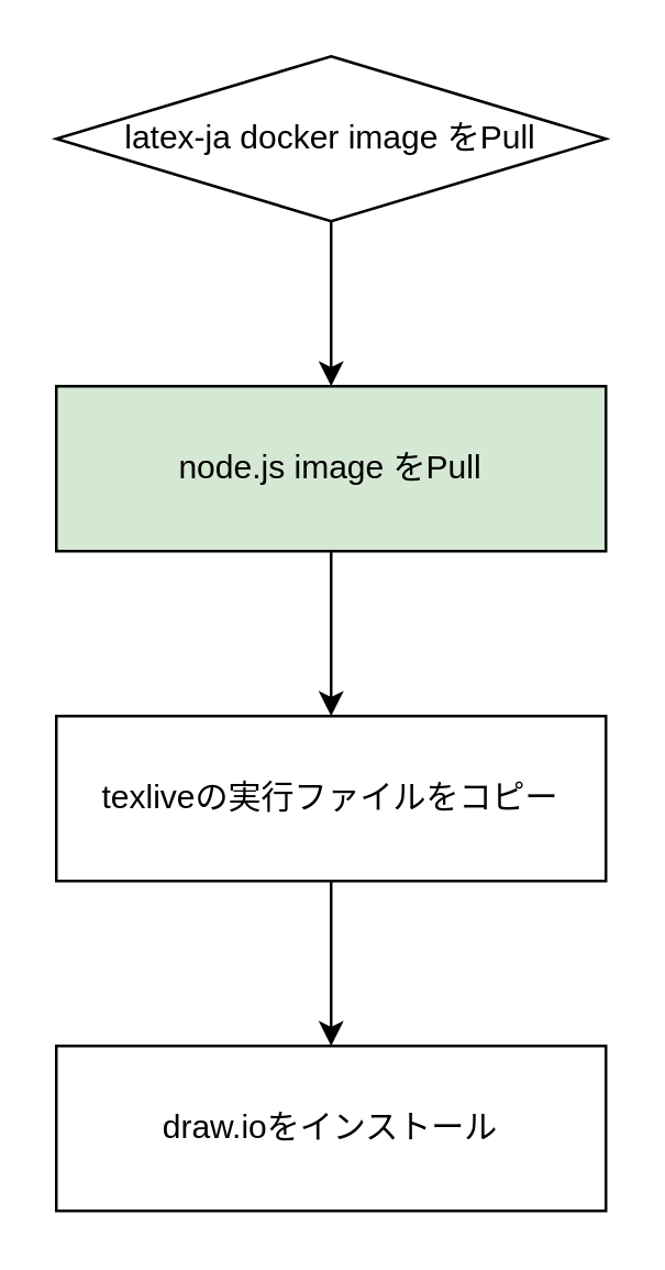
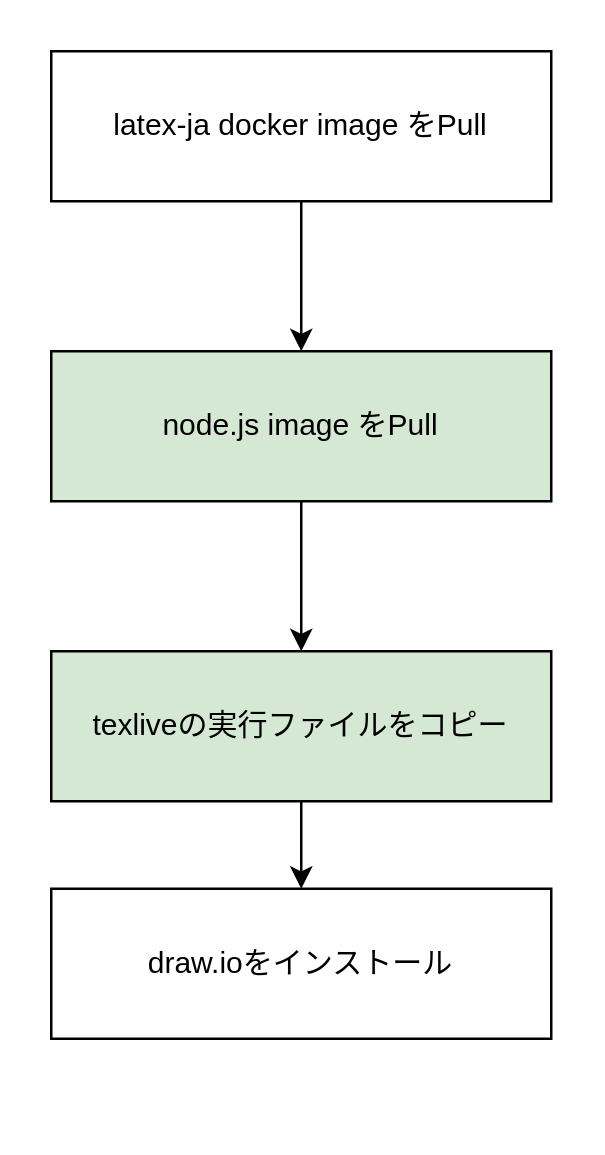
  <mxCell id="0" />
  <mxCell id="1" parent="0" />
  <mxCell id="2" value="" style="edgeStyle=none;html=1;" edge="1" parent="1" source="3" target="5"><mxGeometry relative="1" as="geometry" /></mxCell>
- <mxCell id="3" value="latex-ja docker image をPull" style="rhombus;whiteSpace=wrap;html=1;" vertex="1" parent="1"><mxGeometry x="20" y="20" width="200" height="60" as="geometry" /></mxCell>
+ <mxCell id="3" value="latex-ja docker image をPull" style="rounded=0;whiteSpace=wrap;html=1;" vertex="1" parent="1"><mxGeometry x="20" y="20" width="200" height="60" as="geometry" /></mxCell>
  <mxCell id="4" value="" style="edgeStyle=none;html=1;" edge="1" parent="1" source="5" target="7"><mxGeometry relative="1" as="geometry" /></mxCell>
  <mxCell id="5" value="node.js image をPull" style="whiteSpace=wrap;html=1;rounded=0;fillColor=#d5e8d4;" vertex="1" parent="1"><mxGeometry x="20" y="140" width="200" height="60" as="geometry" /></mxCell>
  <mxCell id="6" value="" style="edgeStyle=none;html=1;" edge="1" parent="1" source="7" target="8"><mxGeometry relative="1" as="geometry" /></mxCell>
- <mxCell id="7" value="texliveの実行ファイルをコピー" style="whiteSpace=wrap;html=1;rounded=0;" vertex="1" parent="1"><mxGeometry x="20" y="260" width="200" height="60" as="geometry" /></mxCell>
- <mxCell id="8" value="draw.ioをインストール" style="whiteSpace=wrap;html=1;rounded=0;" vertex="1" parent="1"><mxGeometry x="20" y="380" width="200" height="60" as="geometry" /></mxCell>
+ <mxCell id="7" value="texliveの実行ファイルをコピー" style="whiteSpace=wrap;html=1;rounded=0;fillColor=#d5e8d4;" vertex="1" parent="1"><mxGeometry x="20" y="260" width="200" height="60" as="geometry" /></mxCell>
+ <mxCell id="8" value="draw.ioをインストール" style="whiteSpace=wrap;html=1;rounded=0;" vertex="1" parent="1"><mxGeometry x="20" y="355" width="200" height="60" as="geometry" /></mxCell>
